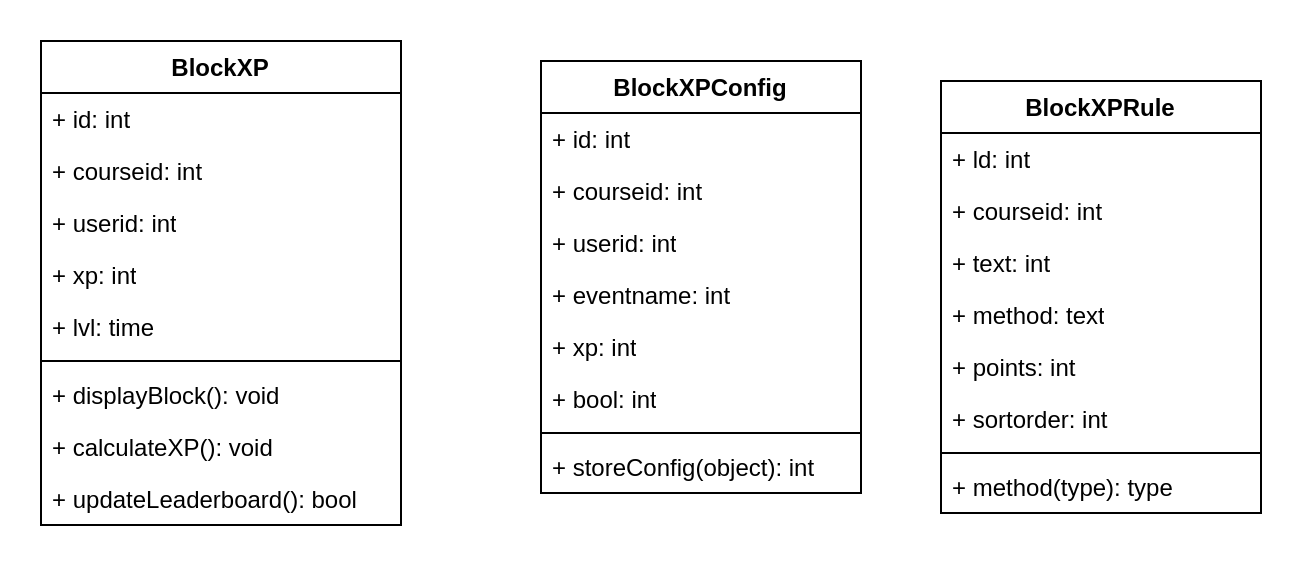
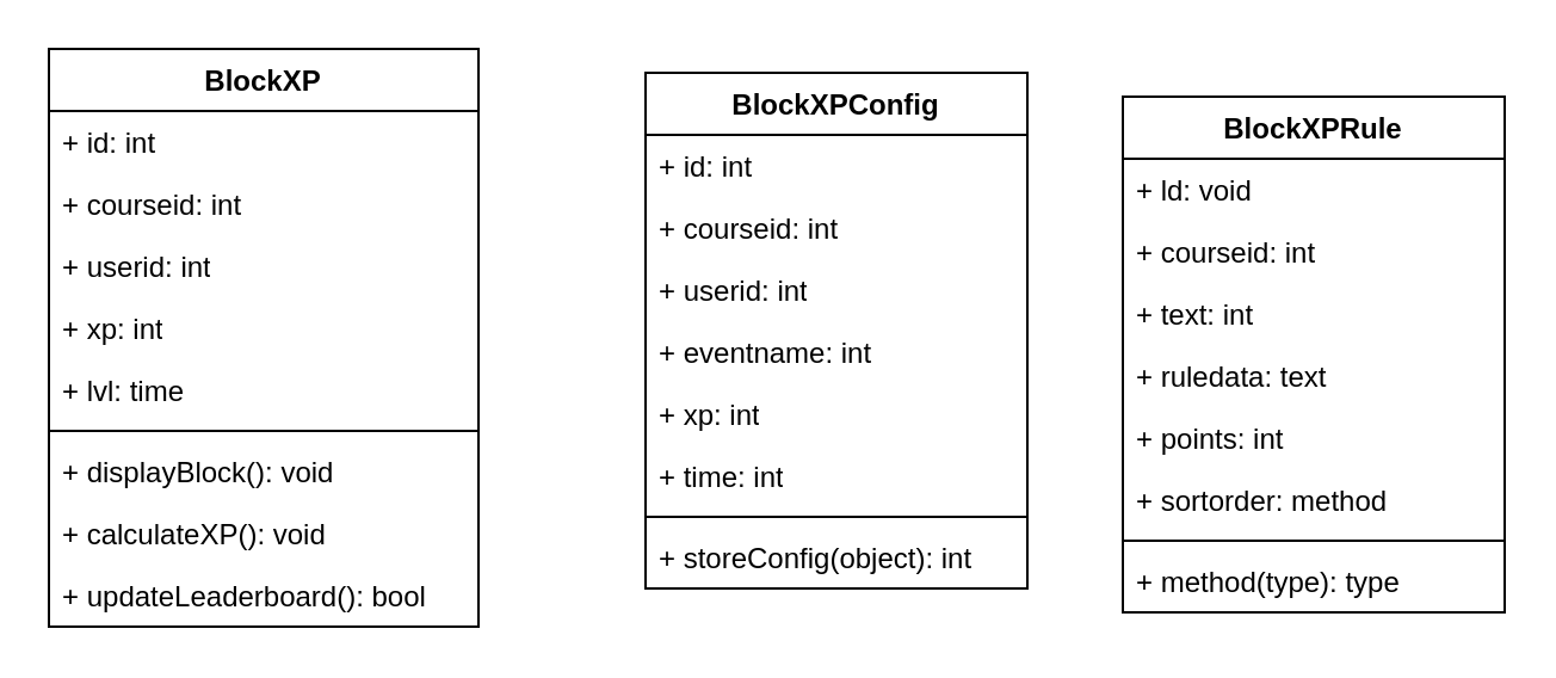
  <mxCell id="0" />
  <mxCell id="1" parent="0" />
  <mxCell id="2" value="BlockXP" style="swimlane;fontStyle=1;align=center;verticalAlign=top;childLayout=stackLayout;horizontal=1;startSize=26;horizontalStack=0;resizeParent=1;resizeParentMax=0;resizeLast=0;collapsible=1;marginBottom=0;whiteSpace=wrap;html=1;" vertex="1" parent="1"><mxGeometry x="20" y="20" width="180" height="242" as="geometry" /></mxCell>
  <mxCell id="3" value="+ id: int" style="text;strokeColor=none;fillColor=none;align=left;verticalAlign=top;spacingLeft=4;spacingRight=4;overflow=hidden;rotatable=0;points=[[0,0.5],[1,0.5]];portConstraint=eastwest;whiteSpace=wrap;html=1;" vertex="1" parent="2"><mxGeometry y="26" width="180" height="26" as="geometry" /></mxCell>
  <mxCell id="4" value="+ courseid: int" style="text;strokeColor=none;fillColor=none;align=left;verticalAlign=top;spacingLeft=4;spacingRight=4;overflow=hidden;rotatable=0;points=[[0,0.5],[1,0.5]];portConstraint=eastwest;whiteSpace=wrap;html=1;" vertex="1" parent="2"><mxGeometry y="52" width="180" height="26" as="geometry" /></mxCell>
  <mxCell id="5" value="+ userid: int" style="text;strokeColor=none;fillColor=none;align=left;verticalAlign=top;spacingLeft=4;spacingRight=4;overflow=hidden;rotatable=0;points=[[0,0.5],[1,0.5]];portConstraint=eastwest;whiteSpace=wrap;html=1;" vertex="1" parent="2"><mxGeometry y="78" width="180" height="26" as="geometry" /></mxCell>
  <mxCell id="6" value="+ xp: int" style="text;strokeColor=none;fillColor=none;align=left;verticalAlign=top;spacingLeft=4;spacingRight=4;overflow=hidden;rotatable=0;points=[[0,0.5],[1,0.5]];portConstraint=eastwest;whiteSpace=wrap;html=1;" vertex="1" parent="2"><mxGeometry y="104" width="180" height="26" as="geometry" /></mxCell>
  <mxCell id="7" value="+ lvl: time" style="text;strokeColor=none;fillColor=none;align=left;verticalAlign=top;spacingLeft=4;spacingRight=4;overflow=hidden;rotatable=0;points=[[0,0.5],[1,0.5]];portConstraint=eastwest;whiteSpace=wrap;html=1;" vertex="1" parent="2"><mxGeometry y="130" width="180" height="26" as="geometry" /></mxCell>
  <mxCell id="8" value="" style="line;strokeWidth=1;fillColor=none;align=left;verticalAlign=middle;spacingTop=-1;spacingLeft=3;spacingRight=3;rotatable=0;labelPosition=right;points=[];portConstraint=eastwest;strokeColor=inherit;" vertex="1" parent="2"><mxGeometry y="156" width="180" height="8" as="geometry" /></mxCell>
  <mxCell id="9" value="+ displayBlock(): void" style="text;strokeColor=none;fillColor=none;align=left;verticalAlign=top;spacingLeft=4;spacingRight=4;overflow=hidden;rotatable=0;points=[[0,0.5],[1,0.5]];portConstraint=eastwest;whiteSpace=wrap;html=1;" vertex="1" parent="2"><mxGeometry y="164" width="180" height="26" as="geometry" /></mxCell>
  <mxCell id="10" value="+ calculateXP(): void" style="text;strokeColor=none;fillColor=none;align=left;verticalAlign=top;spacingLeft=4;spacingRight=4;overflow=hidden;rotatable=0;points=[[0,0.5],[1,0.5]];portConstraint=eastwest;whiteSpace=wrap;html=1;" vertex="1" parent="2"><mxGeometry y="190" width="180" height="26" as="geometry" /></mxCell>
  <mxCell id="11" value="+ updateLeaderboard(): bool" style="text;strokeColor=none;fillColor=none;align=left;verticalAlign=top;spacingLeft=4;spacingRight=4;overflow=hidden;rotatable=0;points=[[0,0.5],[1,0.5]];portConstraint=eastwest;whiteSpace=wrap;html=1;" vertex="1" parent="2"><mxGeometry y="216" width="180" height="26" as="geometry" /></mxCell>
  <mxCell id="12" value="BlockXPConfig" style="swimlane;fontStyle=1;align=center;verticalAlign=top;childLayout=stackLayout;horizontal=1;startSize=26;horizontalStack=0;resizeParent=1;resizeParentMax=0;resizeLast=0;collapsible=1;marginBottom=0;whiteSpace=wrap;html=1;" vertex="1" parent="1"><mxGeometry x="270" y="30" width="160" height="216" as="geometry" /></mxCell>
  <mxCell id="13" value="+ id: int" style="text;strokeColor=none;fillColor=none;align=left;verticalAlign=top;spacingLeft=4;spacingRight=4;overflow=hidden;rotatable=0;points=[[0,0.5],[1,0.5]];portConstraint=eastwest;whiteSpace=wrap;html=1;" vertex="1" parent="12"><mxGeometry y="26" width="160" height="26" as="geometry" /></mxCell>
  <mxCell id="14" value="+ courseid: int" style="text;strokeColor=none;fillColor=none;align=left;verticalAlign=top;spacingLeft=4;spacingRight=4;overflow=hidden;rotatable=0;points=[[0,0.5],[1,0.5]];portConstraint=eastwest;whiteSpace=wrap;html=1;" vertex="1" parent="12"><mxGeometry y="52" width="160" height="26" as="geometry" /></mxCell>
  <mxCell id="15" value="+ userid: int" style="text;strokeColor=none;fillColor=none;align=left;verticalAlign=top;spacingLeft=4;spacingRight=4;overflow=hidden;rotatable=0;points=[[0,0.5],[1,0.5]];portConstraint=eastwest;whiteSpace=wrap;html=1;" vertex="1" parent="12"><mxGeometry y="78" width="160" height="26" as="geometry" /></mxCell>
  <mxCell id="16" value="+ eventname: int" style="text;strokeColor=none;fillColor=none;align=left;verticalAlign=top;spacingLeft=4;spacingRight=4;overflow=hidden;rotatable=0;points=[[0,0.5],[1,0.5]];portConstraint=eastwest;whiteSpace=wrap;html=1;" vertex="1" parent="12"><mxGeometry y="104" width="160" height="26" as="geometry" /></mxCell>
  <mxCell id="17" value="+ xp: int" style="text;strokeColor=none;fillColor=none;align=left;verticalAlign=top;spacingLeft=4;spacingRight=4;overflow=hidden;rotatable=0;points=[[0,0.5],[1,0.5]];portConstraint=eastwest;whiteSpace=wrap;html=1;" vertex="1" parent="12"><mxGeometry y="130" width="160" height="26" as="geometry" /></mxCell>
- <mxCell id="18" value="+ bool: int" style="text;strokeColor=none;fillColor=none;align=left;verticalAlign=top;spacingLeft=4;spacingRight=4;overflow=hidden;rotatable=0;points=[[0,0.5],[1,0.5]];portConstraint=eastwest;whiteSpace=wrap;html=1;" vertex="1" parent="12"><mxGeometry y="156" width="160" height="26" as="geometry" /></mxCell>
+ <mxCell id="18" value="+ time: int" style="text;strokeColor=none;fillColor=none;align=left;verticalAlign=top;spacingLeft=4;spacingRight=4;overflow=hidden;rotatable=0;points=[[0,0.5],[1,0.5]];portConstraint=eastwest;whiteSpace=wrap;html=1;" vertex="1" parent="12"><mxGeometry y="156" width="160" height="26" as="geometry" /></mxCell>
  <mxCell id="19" value="" style="line;strokeWidth=1;fillColor=none;align=left;verticalAlign=middle;spacingTop=-1;spacingLeft=3;spacingRight=3;rotatable=0;labelPosition=right;points=[];portConstraint=eastwest;strokeColor=inherit;" vertex="1" parent="12"><mxGeometry y="182" width="160" height="8" as="geometry" /></mxCell>
  <mxCell id="20" value="+ storeConfig(object): int" style="text;strokeColor=none;fillColor=none;align=left;verticalAlign=top;spacingLeft=4;spacingRight=4;overflow=hidden;rotatable=0;points=[[0,0.5],[1,0.5]];portConstraint=eastwest;whiteSpace=wrap;html=1;" vertex="1" parent="12"><mxGeometry y="190" width="160" height="26" as="geometry" /></mxCell>
  <mxCell id="21" value="BlockXPRule" style="swimlane;fontStyle=1;align=center;verticalAlign=top;childLayout=stackLayout;horizontal=1;startSize=26;horizontalStack=0;resizeParent=1;resizeParentMax=0;resizeLast=0;collapsible=1;marginBottom=0;whiteSpace=wrap;html=1;" vertex="1" parent="1"><mxGeometry x="470" y="40" width="160" height="216" as="geometry" /></mxCell>
- <mxCell id="22" value="+ ld: int" style="text;strokeColor=none;fillColor=none;align=left;verticalAlign=top;spacingLeft=4;spacingRight=4;overflow=hidden;rotatable=0;points=[[0,0.5],[1,0.5]];portConstraint=eastwest;whiteSpace=wrap;html=1;" vertex="1" parent="21"><mxGeometry y="26" width="160" height="26" as="geometry" /></mxCell>
+ <mxCell id="22" value="+ ld: void" style="text;strokeColor=none;fillColor=none;align=left;verticalAlign=top;spacingLeft=4;spacingRight=4;overflow=hidden;rotatable=0;points=[[0,0.5],[1,0.5]];portConstraint=eastwest;whiteSpace=wrap;html=1;" vertex="1" parent="21"><mxGeometry y="26" width="160" height="26" as="geometry" /></mxCell>
  <mxCell id="23" value="+ courseid: int" style="text;strokeColor=none;fillColor=none;align=left;verticalAlign=top;spacingLeft=4;spacingRight=4;overflow=hidden;rotatable=0;points=[[0,0.5],[1,0.5]];portConstraint=eastwest;whiteSpace=wrap;html=1;" vertex="1" parent="21"><mxGeometry y="52" width="160" height="26" as="geometry" /></mxCell>
  <mxCell id="24" value="+ text: int" style="text;strokeColor=none;fillColor=none;align=left;verticalAlign=top;spacingLeft=4;spacingRight=4;overflow=hidden;rotatable=0;points=[[0,0.5],[1,0.5]];portConstraint=eastwest;whiteSpace=wrap;html=1;" vertex="1" parent="21"><mxGeometry y="78" width="160" height="26" as="geometry" /></mxCell>
- <mxCell id="25" value="+ method: text" style="text;strokeColor=none;fillColor=none;align=left;verticalAlign=top;spacingLeft=4;spacingRight=4;overflow=hidden;rotatable=0;points=[[0,0.5],[1,0.5]];portConstraint=eastwest;whiteSpace=wrap;html=1;" vertex="1" parent="21"><mxGeometry y="104" width="160" height="26" as="geometry" /></mxCell>
+ <mxCell id="25" value="+ ruledata: text" style="text;strokeColor=none;fillColor=none;align=left;verticalAlign=top;spacingLeft=4;spacingRight=4;overflow=hidden;rotatable=0;points=[[0,0.5],[1,0.5]];portConstraint=eastwest;whiteSpace=wrap;html=1;" vertex="1" parent="21"><mxGeometry y="104" width="160" height="26" as="geometry" /></mxCell>
  <mxCell id="26" value="+ points: int" style="text;strokeColor=none;fillColor=none;align=left;verticalAlign=top;spacingLeft=4;spacingRight=4;overflow=hidden;rotatable=0;points=[[0,0.5],[1,0.5]];portConstraint=eastwest;whiteSpace=wrap;html=1;" vertex="1" parent="21"><mxGeometry y="130" width="160" height="26" as="geometry" /></mxCell>
- <mxCell id="27" value="+ sortorder: int" style="text;strokeColor=none;fillColor=none;align=left;verticalAlign=top;spacingLeft=4;spacingRight=4;overflow=hidden;rotatable=0;points=[[0,0.5],[1,0.5]];portConstraint=eastwest;whiteSpace=wrap;html=1;" vertex="1" parent="21"><mxGeometry y="156" width="160" height="26" as="geometry" /></mxCell>
+ <mxCell id="27" value="+ sortorder: method" style="text;strokeColor=none;fillColor=none;align=left;verticalAlign=top;spacingLeft=4;spacingRight=4;overflow=hidden;rotatable=0;points=[[0,0.5],[1,0.5]];portConstraint=eastwest;whiteSpace=wrap;html=1;" vertex="1" parent="21"><mxGeometry y="156" width="160" height="26" as="geometry" /></mxCell>
  <mxCell id="28" value="" style="line;strokeWidth=1;fillColor=none;align=left;verticalAlign=middle;spacingTop=-1;spacingLeft=3;spacingRight=3;rotatable=0;labelPosition=right;points=[];portConstraint=eastwest;strokeColor=inherit;" vertex="1" parent="21"><mxGeometry y="182" width="160" height="8" as="geometry" /></mxCell>
  <mxCell id="29" value="+ method(type): type" style="text;strokeColor=none;fillColor=none;align=left;verticalAlign=top;spacingLeft=4;spacingRight=4;overflow=hidden;rotatable=0;points=[[0,0.5],[1,0.5]];portConstraint=eastwest;whiteSpace=wrap;html=1;" vertex="1" parent="21"><mxGeometry y="190" width="160" height="26" as="geometry" /></mxCell>
